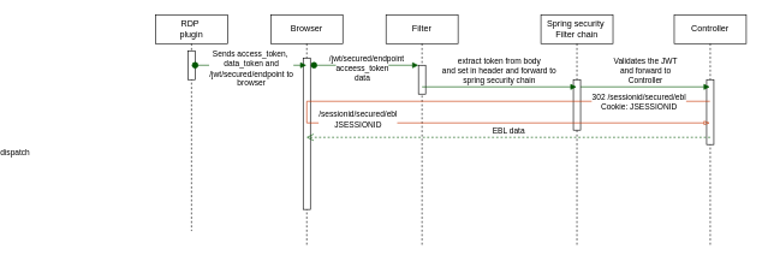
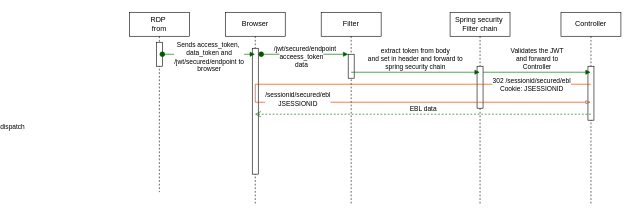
  <mxCell id="0" />
  <mxCell id="1" parent="0" />
  <mxCell id="2" value="Filter" style="shape=umlLifeline;perimeter=lifelinePerimeter;whiteSpace=wrap;html=1;container=0;dropTarget=0;collapsible=0;recursiveResize=0;outlineConnect=0;portConstraint=eastwest;newEdgeStyle={&quot;edgeStyle&quot;:&quot;elbowEdgeStyle&quot;,&quot;elbow&quot;:&quot;vertical&quot;,&quot;curved&quot;:0,&quot;rounded&quot;:0};" parent="1" vertex="1"><mxGeometry x="340" y="20" width="100" height="320" as="geometry" /></mxCell>
  <mxCell id="3" value="" style="html=1;points=[];perimeter=orthogonalPerimeter;outlineConnect=0;targetShapes=umlLifeline;portConstraint=eastwest;newEdgeStyle={&quot;edgeStyle&quot;:&quot;elbowEdgeStyle&quot;,&quot;elbow&quot;:&quot;vertical&quot;,&quot;curved&quot;:0,&quot;rounded&quot;:0};" parent="2" vertex="1"><mxGeometry x="45" y="70" width="10" height="40" as="geometry" /></mxCell>
  <mxCell id="4" value="/jwt/secured/endpoint" style="html=1;verticalAlign=bottom;startArrow=oval;endArrow=block;startSize=8;edgeStyle=elbowEdgeStyle;elbow=vertical;curved=0;rounded=0;fillColor=#008a00;strokeColor=#005700;" parent="2" target="3" edge="1"><mxGeometry relative="1" as="geometry"><mxPoint x="-100" y="70" as="sourcePoint" /></mxGeometry></mxCell>
  <mxCell id="5" value="acceess_token&lt;br&gt;data" style="edgeLabel;html=1;align=center;verticalAlign=middle;resizable=0;points=[];" vertex="1" connectable="0" parent="4"><mxGeometry x="-0.084" y="-7" relative="1" as="geometry"><mxPoint y="3" as="offset" /></mxGeometry></mxCell>
  <mxCell id="6" value="Spring security&amp;nbsp;&lt;br&gt;Filter chain" style="shape=umlLifeline;perimeter=lifelinePerimeter;whiteSpace=wrap;html=1;container=0;dropTarget=0;collapsible=0;recursiveResize=0;outlineConnect=0;portConstraint=eastwest;newEdgeStyle={&quot;edgeStyle&quot;:&quot;elbowEdgeStyle&quot;,&quot;elbow&quot;:&quot;vertical&quot;,&quot;curved&quot;:0,&quot;rounded&quot;:0};" parent="1" vertex="1"><mxGeometry x="555" y="20" width="100" height="320" as="geometry" /></mxCell>
  <mxCell id="7" value="" style="html=1;points=[];perimeter=orthogonalPerimeter;outlineConnect=0;targetShapes=umlLifeline;portConstraint=eastwest;newEdgeStyle={&quot;edgeStyle&quot;:&quot;elbowEdgeStyle&quot;,&quot;elbow&quot;:&quot;vertical&quot;,&quot;curved&quot;:0,&quot;rounded&quot;:0};" parent="6" vertex="1"><mxGeometry x="45" y="90" width="10" height="70" as="geometry" /></mxCell>
  <mxCell id="8" value="Controller" style="shape=umlLifeline;perimeter=lifelinePerimeter;whiteSpace=wrap;html=1;container=1;dropTarget=0;collapsible=0;recursiveResize=0;outlineConnect=0;portConstraint=eastwest;newEdgeStyle={&quot;edgeStyle&quot;:&quot;elbowEdgeStyle&quot;,&quot;elbow&quot;:&quot;vertical&quot;,&quot;curved&quot;:0,&quot;rounded&quot;:0};" vertex="1" parent="1"><mxGeometry x="740" y="20" width="100" height="320" as="geometry" /></mxCell>
  <mxCell id="9" value="" style="html=1;points=[];perimeter=orthogonalPerimeter;outlineConnect=0;targetShapes=umlLifeline;portConstraint=eastwest;newEdgeStyle={&quot;edgeStyle&quot;:&quot;elbowEdgeStyle&quot;,&quot;elbow&quot;:&quot;vertical&quot;,&quot;curved&quot;:0,&quot;rounded&quot;:0};" vertex="1" parent="8"><mxGeometry x="45" y="90" width="10" height="90" as="geometry" /></mxCell>
  <mxCell id="10" value="extract token from body&lt;br&gt;and set in header and forward to&lt;br&gt;spring security chain" style="html=1;verticalAlign=bottom;endArrow=block;edgeStyle=elbowEdgeStyle;elbow=vertical;curved=0;rounded=0;fillColor=#008a00;strokeColor=#005700;" edge="1" parent="1" target="6"><mxGeometry width="80" relative="1" as="geometry"><mxPoint x="390" y="120" as="sourcePoint" /><mxPoint x="470" y="120" as="targetPoint" /></mxGeometry></mxCell>
  <mxCell id="11" value="Validates the JWT&lt;br&gt;and forward to&lt;br&gt;Controller" style="html=1;verticalAlign=bottom;endArrow=block;edgeStyle=elbowEdgeStyle;elbow=vertical;curved=0;rounded=0;fillColor=#008a00;strokeColor=#005700;" edge="1" parent="1" target="8"><mxGeometry width="80" relative="1" as="geometry"><mxPoint x="610" y="120" as="sourcePoint" /><mxPoint x="690" y="120" as="targetPoint" /></mxGeometry></mxCell>
  <mxCell id="12" value="Browser" style="shape=umlLifeline;perimeter=lifelinePerimeter;whiteSpace=wrap;html=1;container=1;dropTarget=0;collapsible=0;recursiveResize=0;outlineConnect=0;portConstraint=eastwest;newEdgeStyle={&quot;edgeStyle&quot;:&quot;elbowEdgeStyle&quot;,&quot;elbow&quot;:&quot;vertical&quot;,&quot;curved&quot;:0,&quot;rounded&quot;:0};" vertex="1" parent="1"><mxGeometry x="180" y="20" width="100" height="320" as="geometry" /></mxCell>
  <mxCell id="13" value="" style="html=1;points=[];perimeter=orthogonalPerimeter;outlineConnect=0;targetShapes=umlLifeline;portConstraint=eastwest;newEdgeStyle={&quot;edgeStyle&quot;:&quot;elbowEdgeStyle&quot;,&quot;elbow&quot;:&quot;vertical&quot;,&quot;curved&quot;:0,&quot;rounded&quot;:0};" vertex="1" parent="12"><mxGeometry x="45" y="60" width="10" height="210" as="geometry" /></mxCell>
- <mxCell id="14" value="RDP&amp;nbsp;&lt;br&gt;plugin" style="shape=umlLifeline;perimeter=lifelinePerimeter;whiteSpace=wrap;html=1;container=1;dropTarget=0;collapsible=0;recursiveResize=0;outlineConnect=0;portConstraint=eastwest;newEdgeStyle={&quot;edgeStyle&quot;:&quot;elbowEdgeStyle&quot;,&quot;elbow&quot;:&quot;vertical&quot;,&quot;curved&quot;:0,&quot;rounded&quot;:0};" vertex="1" parent="1"><mxGeometry x="20" y="20" width="100" height="300" as="geometry" /></mxCell>
+ <mxCell id="14" value="RDP&amp;nbsp;&lt;br&gt;from" style="shape=umlLifeline;perimeter=lifelinePerimeter;whiteSpace=wrap;html=1;container=1;dropTarget=0;collapsible=0;recursiveResize=0;outlineConnect=0;portConstraint=eastwest;newEdgeStyle={&quot;edgeStyle&quot;:&quot;elbowEdgeStyle&quot;,&quot;elbow&quot;:&quot;vertical&quot;,&quot;curved&quot;:0,&quot;rounded&quot;:0};" vertex="1" parent="1"><mxGeometry x="20" y="20" width="100" height="300" as="geometry" /></mxCell>
  <mxCell id="15" value="" style="html=1;align=left;spacingLeft=2;endArrow=blockThin;rounded=0;edgeStyle=orthogonalEdgeStyle;curved=0;rounded=0;shadow=0;endFill=0;fillColor=#fa6800;strokeColor=#C73500;" edge="1" target="8" parent="1"><mxGeometry x="-1" y="-238" relative="1" as="geometry"><mxPoint x="789.5" y="140" as="sourcePoint" /><Array as="points"><mxPoint x="230" y="140" /><mxPoint x="230" y="170" /></Array><mxPoint x="604.5" y="170" as="targetPoint" /><mxPoint x="60" y="8" as="offset" /></mxGeometry></mxCell>
  <mxCell id="16" value="302 /sessionid/secured/ebl&lt;br&gt;Cookie: JSESSIONID" style="edgeLabel;html=1;align=center;verticalAlign=middle;resizable=0;points=[];" vertex="1" connectable="0" parent="15"><mxGeometry x="-0.44" y="-4" relative="1" as="geometry"><mxPoint x="223" y="4" as="offset" /></mxGeometry></mxCell>
  <mxCell id="17" value="/sessionid/secured/ebl&lt;br&gt;JSESSIONID" style="edgeLabel;html=1;align=center;verticalAlign=middle;resizable=0;points=[];" vertex="1" connectable="0" parent="15"><mxGeometry x="0.085" y="6" relative="1" as="geometry"><mxPoint x="37" as="offset" /></mxGeometry></mxCell>
  <mxCell id="18" value="EBL data" style="html=1;verticalAlign=bottom;endArrow=open;dashed=1;endSize=8;edgeStyle=elbowEdgeStyle;elbow=vertical;curved=0;rounded=0;fillColor=#008a00;strokeColor=#005700;" edge="1" parent="1" target="12"><mxGeometry relative="1" as="geometry"><mxPoint x="790" y="190" as="sourcePoint" /><mxPoint x="710" y="190" as="targetPoint" /></mxGeometry></mxCell>
  <mxCell id="19" value="" style="html=1;verticalAlign=bottom;startArrow=circle;startFill=1;endArrow=open;startSize=6;endSize=8;edgeStyle=elbowEdgeStyle;elbow=vertical;curved=0;rounded=0;" edge="1" parent="1" target="20"><mxGeometry x="1" y="-210" width="80" relative="1" as="geometry"><mxPoint x="70" y="90" as="sourcePoint" /><mxPoint x="209.5" y="90" as="targetPoint" /><mxPoint x="210" y="-200" as="offset" /></mxGeometry></mxCell>
  <mxCell id="20" value="" style="html=1;points=[];perimeter=orthogonalPerimeter;outlineConnect=0;targetShapes=umlLifeline;portConstraint=eastwest;newEdgeStyle={&quot;edgeStyle&quot;:&quot;elbowEdgeStyle&quot;,&quot;elbow&quot;:&quot;vertical&quot;,&quot;curved&quot;:0,&quot;rounded&quot;:0};" vertex="1" parent="1"><mxGeometry x="65" y="70" width="10" height="40" as="geometry" /></mxCell>
  <mxCell id="21" value="dispatch" style="html=1;verticalAlign=bottom;startArrow=oval;startFill=1;endArrow=block;startSize=8;edgeStyle=elbowEdgeStyle;elbow=vertical;curved=0;rounded=0;fillColor=#008a00;strokeColor=#005700;" edge="1" parent="1" target="12"><mxGeometry x="-1" y="-282" width="60" relative="1" as="geometry"><mxPoint x="75" y="90" as="sourcePoint" /><mxPoint x="135" y="90" as="targetPoint" /><mxPoint x="-250" y="-152" as="offset" /></mxGeometry></mxCell>
  <mxCell id="22" value="Sends access_token,&amp;nbsp;&lt;br&gt;data_token and&lt;br&gt;/jwt/secured/endpoint to&lt;br&gt;browser" style="edgeLabel;html=1;align=center;verticalAlign=middle;resizable=0;points=[];" vertex="1" connectable="0" parent="21"><mxGeometry x="-0.005" y="-4" relative="1" as="geometry"><mxPoint as="offset" /></mxGeometry></mxCell>
